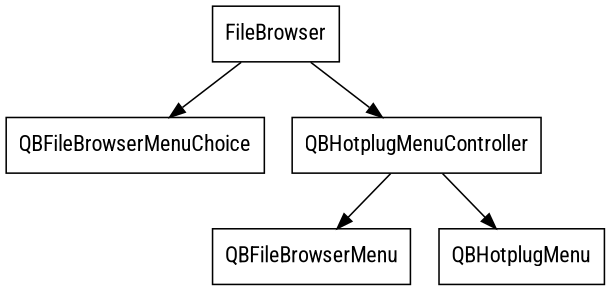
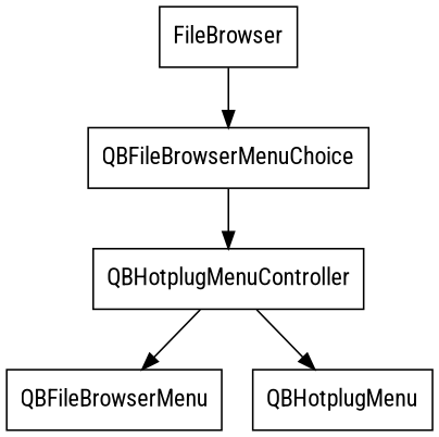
  digraph {
    fontname="Roboto Condensed"
    node [fontname="Roboto Condensed" shape=box]
    edge [fontname="Roboto Condensed"]
    FileBrowser [root=true]
    QBFileBrowserMenuChoice
    QBHotplugMenuController
    QBFileBrowserMenu
    QBHotplugMenu
    FileBrowser -> QBFileBrowserMenuChoice
-   FileBrowser -> QBHotplugMenuController
+   QBFileBrowserMenuChoice -> QBHotplugMenuController
    QBHotplugMenuController -> QBFileBrowserMenu
    QBHotplugMenuController -> QBHotplugMenu
  }
